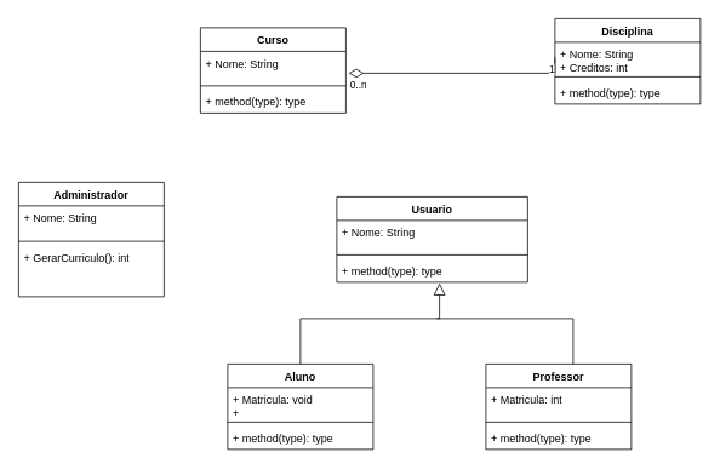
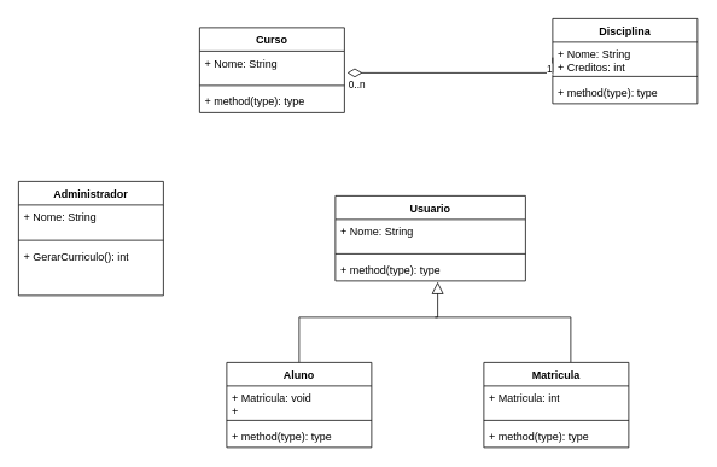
  <mxCell id="0" />
  <mxCell id="1" parent="0" />
  <mxCell id="2" value="Curso" style="swimlane;fontStyle=1;align=center;verticalAlign=top;childLayout=stackLayout;horizontal=1;startSize=26;horizontalStack=0;resizeParent=1;resizeParentMax=0;resizeLast=0;collapsible=1;marginBottom=0;whiteSpace=wrap;html=1;" parent="1" vertex="1"><mxGeometry x="220" y="30" width="160" height="94" as="geometry" /></mxCell>
  <mxCell id="3" value="+ Nome: String" style="text;strokeColor=none;fillColor=none;align=left;verticalAlign=top;spacingLeft=4;spacingRight=4;overflow=hidden;rotatable=0;points=[[0,0.5],[1,0.5]];portConstraint=eastwest;whiteSpace=wrap;html=1;" parent="2" vertex="1"><mxGeometry y="26" width="160" height="34" as="geometry" /></mxCell>
  <mxCell id="4" value="" style="line;strokeWidth=1;fillColor=none;align=left;verticalAlign=middle;spacingTop=-1;spacingLeft=3;spacingRight=3;rotatable=0;labelPosition=right;points=[];portConstraint=eastwest;strokeColor=inherit;" parent="2" vertex="1"><mxGeometry y="60" width="160" height="8" as="geometry" /></mxCell>
  <mxCell id="5" value="+ method(type): type" style="text;strokeColor=none;fillColor=none;align=left;verticalAlign=top;spacingLeft=4;spacingRight=4;overflow=hidden;rotatable=0;points=[[0,0.5],[1,0.5]];portConstraint=eastwest;whiteSpace=wrap;html=1;" parent="2" vertex="1"><mxGeometry y="68" width="160" height="26" as="geometry" /></mxCell>
  <mxCell id="6" value="Disciplina" style="swimlane;fontStyle=1;align=center;verticalAlign=top;childLayout=stackLayout;horizontal=1;startSize=26;horizontalStack=0;resizeParent=1;resizeParentMax=0;resizeLast=0;collapsible=1;marginBottom=0;whiteSpace=wrap;html=1;" parent="1" vertex="1"><mxGeometry x="610" y="20" width="160" height="94" as="geometry" /></mxCell>
  <mxCell id="7" value="+ Nome: String&lt;br&gt;+ Creditos: int" style="text;strokeColor=none;fillColor=none;align=left;verticalAlign=top;spacingLeft=4;spacingRight=4;overflow=hidden;rotatable=0;points=[[0,0.5],[1,0.5]];portConstraint=eastwest;whiteSpace=wrap;html=1;" parent="6" vertex="1"><mxGeometry y="26" width="160" height="34" as="geometry" /></mxCell>
  <mxCell id="8" value="" style="line;strokeWidth=1;fillColor=none;align=left;verticalAlign=middle;spacingTop=-1;spacingLeft=3;spacingRight=3;rotatable=0;labelPosition=right;points=[];portConstraint=eastwest;strokeColor=inherit;" parent="6" vertex="1"><mxGeometry y="60" width="160" height="8" as="geometry" /></mxCell>
  <mxCell id="9" value="+ method(type): type" style="text;strokeColor=none;fillColor=none;align=left;verticalAlign=top;spacingLeft=4;spacingRight=4;overflow=hidden;rotatable=0;points=[[0,0.5],[1,0.5]];portConstraint=eastwest;whiteSpace=wrap;html=1;" parent="6" vertex="1"><mxGeometry y="68" width="160" height="26" as="geometry" /></mxCell>
  <mxCell id="10" style="edgeStyle=orthogonalEdgeStyle;rounded=0;orthogonalLoop=1;jettySize=auto;html=1;entryX=0.538;entryY=1.038;entryDx=0;entryDy=0;entryPerimeter=0;endArrow=block;endFill=0;endSize=11;" edge="1" parent="1" source="11" target="18"><mxGeometry relative="1" as="geometry"><Array as="points"><mxPoint x="330" y="350" /><mxPoint x="483" y="350" /></Array></mxGeometry></mxCell>
  <mxCell id="11" value="Aluno" style="swimlane;fontStyle=1;align=center;verticalAlign=top;childLayout=stackLayout;horizontal=1;startSize=26;horizontalStack=0;resizeParent=1;resizeParentMax=0;resizeLast=0;collapsible=1;marginBottom=0;whiteSpace=wrap;html=1;" parent="1" vertex="1"><mxGeometry x="250" y="400" width="160" height="94" as="geometry" /></mxCell>
  <mxCell id="12" value="+ Matricula: void&lt;br&gt;+&amp;nbsp;" style="text;strokeColor=none;fillColor=none;align=left;verticalAlign=top;spacingLeft=4;spacingRight=4;overflow=hidden;rotatable=0;points=[[0,0.5],[1,0.5]];portConstraint=eastwest;whiteSpace=wrap;html=1;" parent="11" vertex="1"><mxGeometry y="26" width="160" height="34" as="geometry" /></mxCell>
  <mxCell id="13" value="" style="line;strokeWidth=1;fillColor=none;align=left;verticalAlign=middle;spacingTop=-1;spacingLeft=3;spacingRight=3;rotatable=0;labelPosition=right;points=[];portConstraint=eastwest;strokeColor=inherit;" parent="11" vertex="1"><mxGeometry y="60" width="160" height="8" as="geometry" /></mxCell>
  <mxCell id="14" value="+ method(type): type" style="text;strokeColor=none;fillColor=none;align=left;verticalAlign=top;spacingLeft=4;spacingRight=4;overflow=hidden;rotatable=0;points=[[0,0.5],[1,0.5]];portConstraint=eastwest;whiteSpace=wrap;html=1;" parent="11" vertex="1"><mxGeometry y="68" width="160" height="26" as="geometry" /></mxCell>
  <mxCell id="15" value="Usuario" style="swimlane;fontStyle=1;align=center;verticalAlign=top;childLayout=stackLayout;horizontal=1;startSize=26;horizontalStack=0;resizeParent=1;resizeParentMax=0;resizeLast=0;collapsible=1;marginBottom=0;whiteSpace=wrap;html=1;" parent="1" vertex="1"><mxGeometry x="370" y="216" width="210" height="94" as="geometry" /></mxCell>
  <mxCell id="16" value="+ Nome: String" style="text;strokeColor=none;fillColor=none;align=left;verticalAlign=top;spacingLeft=4;spacingRight=4;overflow=hidden;rotatable=0;points=[[0,0.5],[1,0.5]];portConstraint=eastwest;whiteSpace=wrap;html=1;" parent="15" vertex="1"><mxGeometry y="26" width="210" height="34" as="geometry" /></mxCell>
  <mxCell id="17" value="" style="line;strokeWidth=1;fillColor=none;align=left;verticalAlign=middle;spacingTop=-1;spacingLeft=3;spacingRight=3;rotatable=0;labelPosition=right;points=[];portConstraint=eastwest;strokeColor=inherit;" parent="15" vertex="1"><mxGeometry y="60" width="210" height="8" as="geometry" /></mxCell>
  <mxCell id="18" value="+ method(type): type" style="text;strokeColor=none;fillColor=none;align=left;verticalAlign=top;spacingLeft=4;spacingRight=4;overflow=hidden;rotatable=0;points=[[0,0.5],[1,0.5]];portConstraint=eastwest;whiteSpace=wrap;html=1;" parent="15" vertex="1"><mxGeometry y="68" width="210" height="26" as="geometry" /></mxCell>
  <mxCell id="19" style="edgeStyle=orthogonalEdgeStyle;rounded=0;orthogonalLoop=1;jettySize=auto;html=1;endArrow=none;endFill=0;" edge="1" parent="1" source="20"><mxGeometry relative="1" as="geometry"><mxPoint x="480" y="350" as="targetPoint" /><Array as="points"><mxPoint x="630" y="350" /></Array></mxGeometry></mxCell>
- <mxCell id="20" value="Professor" style="swimlane;fontStyle=1;align=center;verticalAlign=top;childLayout=stackLayout;horizontal=1;startSize=26;horizontalStack=0;resizeParent=1;resizeParentMax=0;resizeLast=0;collapsible=1;marginBottom=0;whiteSpace=wrap;html=1;" parent="1" vertex="1"><mxGeometry x="534" y="400" width="160" height="94" as="geometry" /></mxCell>
+ <mxCell id="20" value="Matricula" style="swimlane;fontStyle=1;align=center;verticalAlign=top;childLayout=stackLayout;horizontal=1;startSize=26;horizontalStack=0;resizeParent=1;resizeParentMax=0;resizeLast=0;collapsible=1;marginBottom=0;whiteSpace=wrap;html=1;" parent="1" vertex="1"><mxGeometry x="534" y="400" width="160" height="94" as="geometry" /></mxCell>
  <mxCell id="21" value="+ Matricula: int" style="text;strokeColor=none;fillColor=none;align=left;verticalAlign=top;spacingLeft=4;spacingRight=4;overflow=hidden;rotatable=0;points=[[0,0.5],[1,0.5]];portConstraint=eastwest;whiteSpace=wrap;html=1;" parent="20" vertex="1"><mxGeometry y="26" width="160" height="34" as="geometry" /></mxCell>
  <mxCell id="22" value="" style="line;strokeWidth=1;fillColor=none;align=left;verticalAlign=middle;spacingTop=-1;spacingLeft=3;spacingRight=3;rotatable=0;labelPosition=right;points=[];portConstraint=eastwest;strokeColor=inherit;" parent="20" vertex="1"><mxGeometry y="60" width="160" height="8" as="geometry" /></mxCell>
  <mxCell id="23" value="+ method(type): type" style="text;strokeColor=none;fillColor=none;align=left;verticalAlign=top;spacingLeft=4;spacingRight=4;overflow=hidden;rotatable=0;points=[[0,0.5],[1,0.5]];portConstraint=eastwest;whiteSpace=wrap;html=1;" parent="20" vertex="1"><mxGeometry y="68" width="160" height="26" as="geometry" /></mxCell>
  <mxCell id="24" value="Administrador" style="swimlane;fontStyle=1;align=center;verticalAlign=top;childLayout=stackLayout;horizontal=1;startSize=26;horizontalStack=0;resizeParent=1;resizeParentMax=0;resizeLast=0;collapsible=1;marginBottom=0;whiteSpace=wrap;html=1;" parent="1" vertex="1"><mxGeometry x="20" y="200" width="160" height="126" as="geometry"><mxRectangle x="630" y="250" width="120" height="30" as="alternateBounds" /></mxGeometry></mxCell>
  <mxCell id="25" value="+ Nome: String" style="text;strokeColor=none;fillColor=none;align=left;verticalAlign=top;spacingLeft=4;spacingRight=4;overflow=hidden;rotatable=0;points=[[0,0.5],[1,0.5]];portConstraint=eastwest;whiteSpace=wrap;html=1;" parent="24" vertex="1"><mxGeometry y="26" width="160" height="34" as="geometry" /></mxCell>
  <mxCell id="26" value="" style="line;strokeWidth=1;fillColor=none;align=left;verticalAlign=middle;spacingTop=-1;spacingLeft=3;spacingRight=3;rotatable=0;labelPosition=right;points=[];portConstraint=eastwest;strokeColor=inherit;" parent="24" vertex="1"><mxGeometry y="60" width="160" height="10" as="geometry" /></mxCell>
  <mxCell id="27" value="+ GerarCurriculo(): int" style="text;strokeColor=none;fillColor=none;align=left;verticalAlign=top;spacingLeft=4;spacingRight=4;overflow=hidden;rotatable=0;points=[[0,0.5],[1,0.5]];portConstraint=eastwest;whiteSpace=wrap;html=1;" parent="24" vertex="1"><mxGeometry y="70" width="160" height="56" as="geometry" /></mxCell>
  <mxCell id="28" value="" style="endArrow=none;html=1;endSize=12;startArrow=diamondThin;startSize=14;startFill=0;edgeStyle=orthogonalEdgeStyle;rounded=0;entryX=0;entryY=0.5;entryDx=0;entryDy=0;endFill=0;" parent="1" target="7" edge="1"><mxGeometry relative="1" as="geometry"><mxPoint x="383" y="80" as="sourcePoint" /><mxPoint x="590" y="60" as="targetPoint" /><Array as="points"><mxPoint x="610" y="80" /></Array></mxGeometry></mxCell>
  <mxCell id="29" value="0..n" style="edgeLabel;resizable=0;html=1;align=left;verticalAlign=top;" parent="28" connectable="0" vertex="1"><mxGeometry x="-1" relative="1" as="geometry" /></mxCell>
  <mxCell id="30" value="1" style="edgeLabel;resizable=0;html=1;align=right;verticalAlign=top;" parent="28" connectable="0" vertex="1"><mxGeometry x="1" relative="1" as="geometry" /></mxCell>
